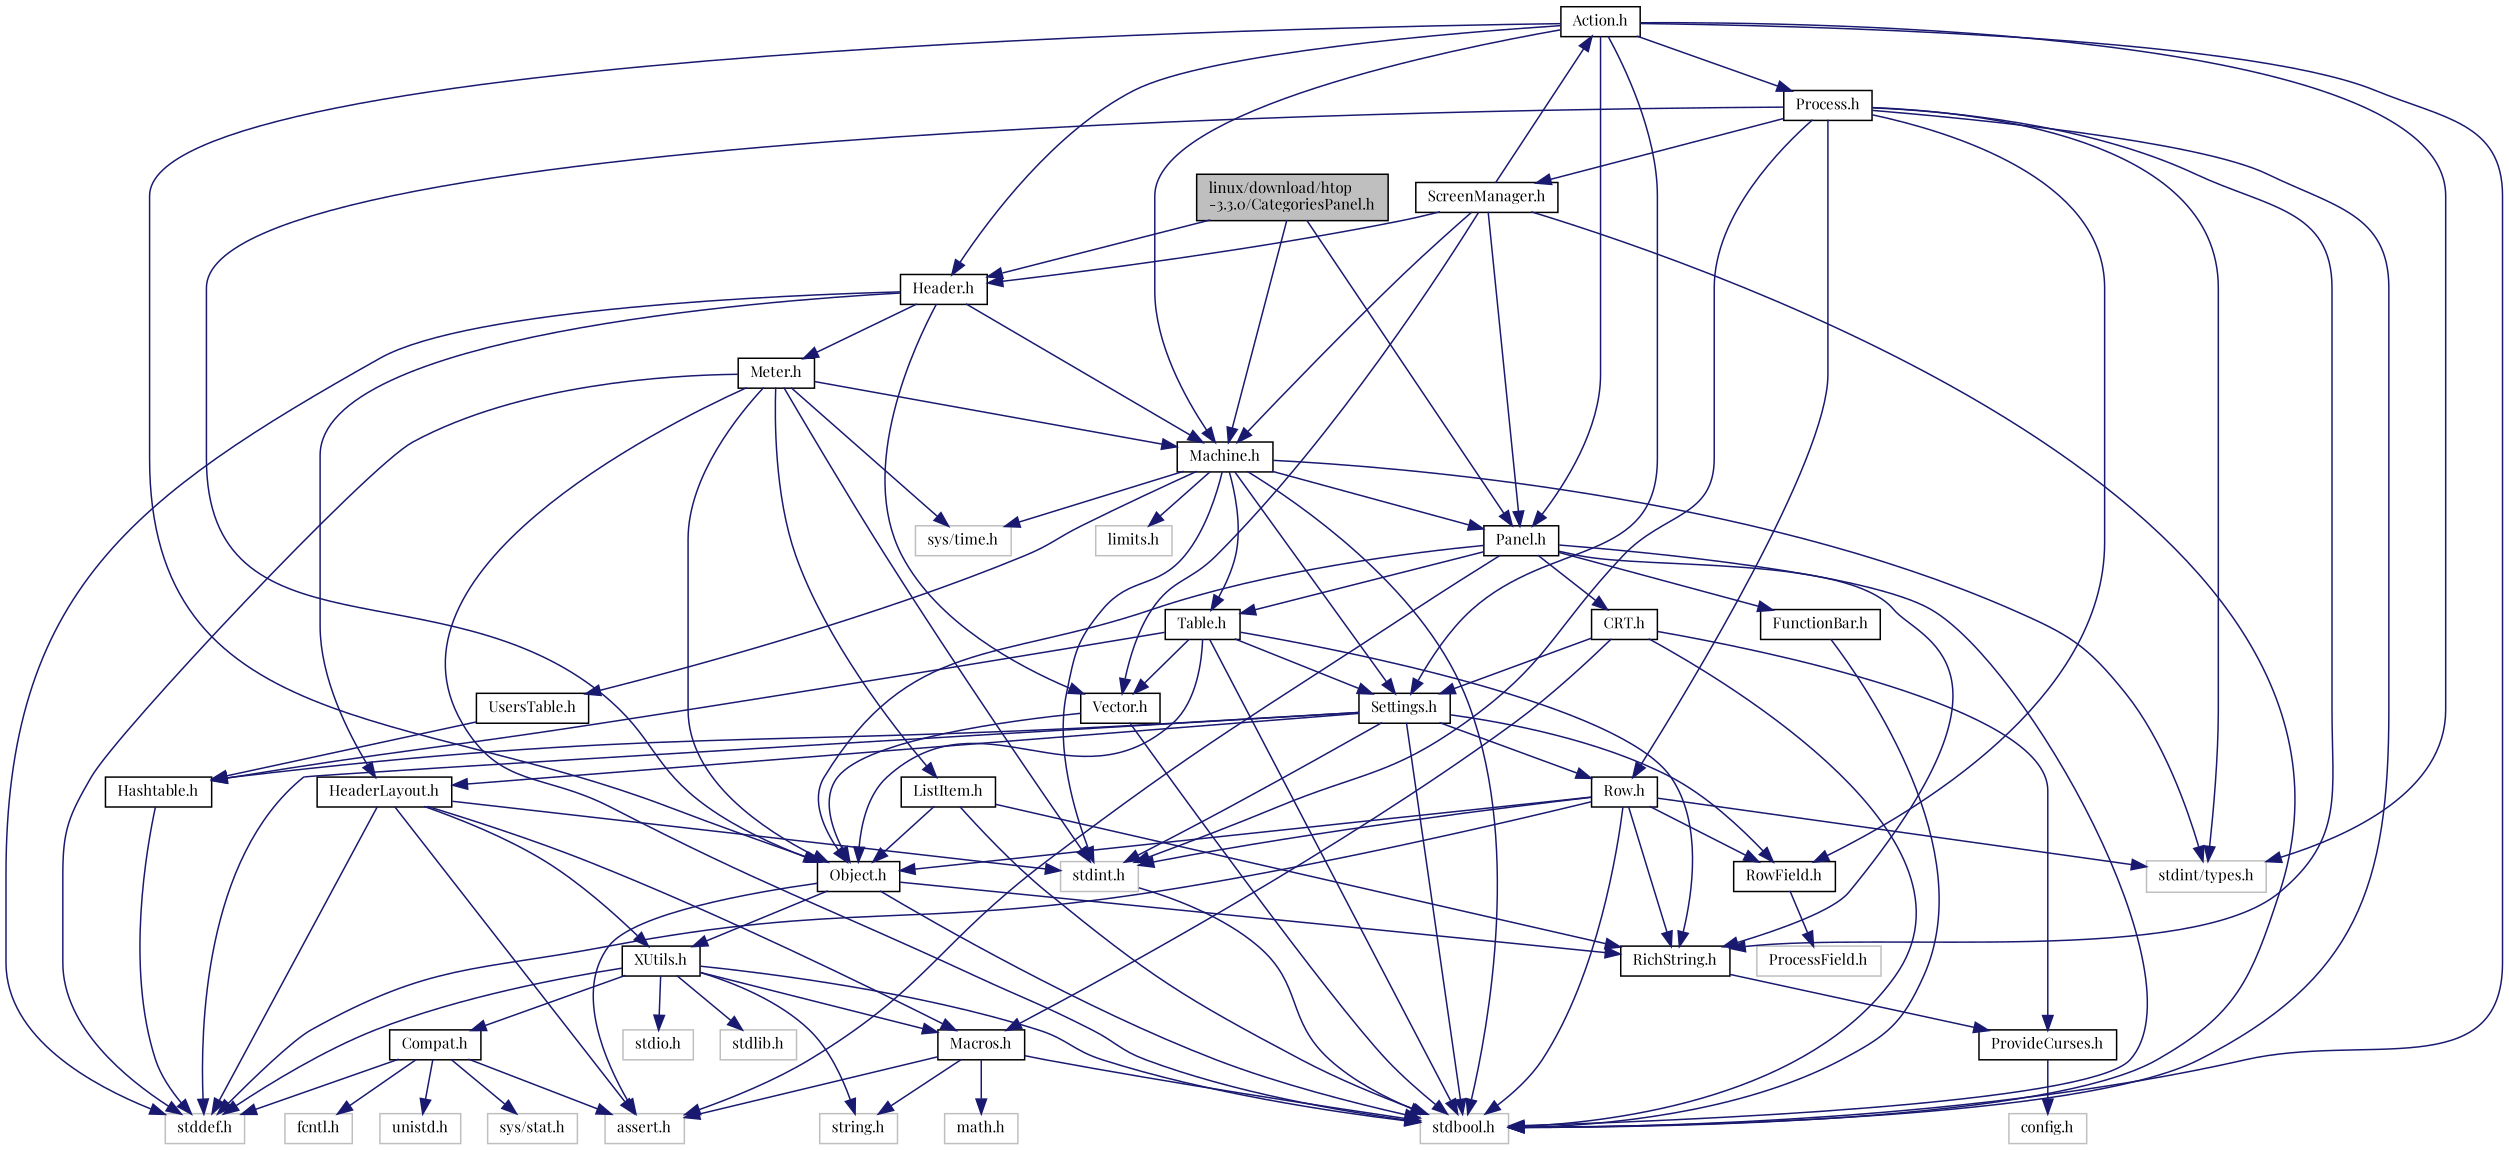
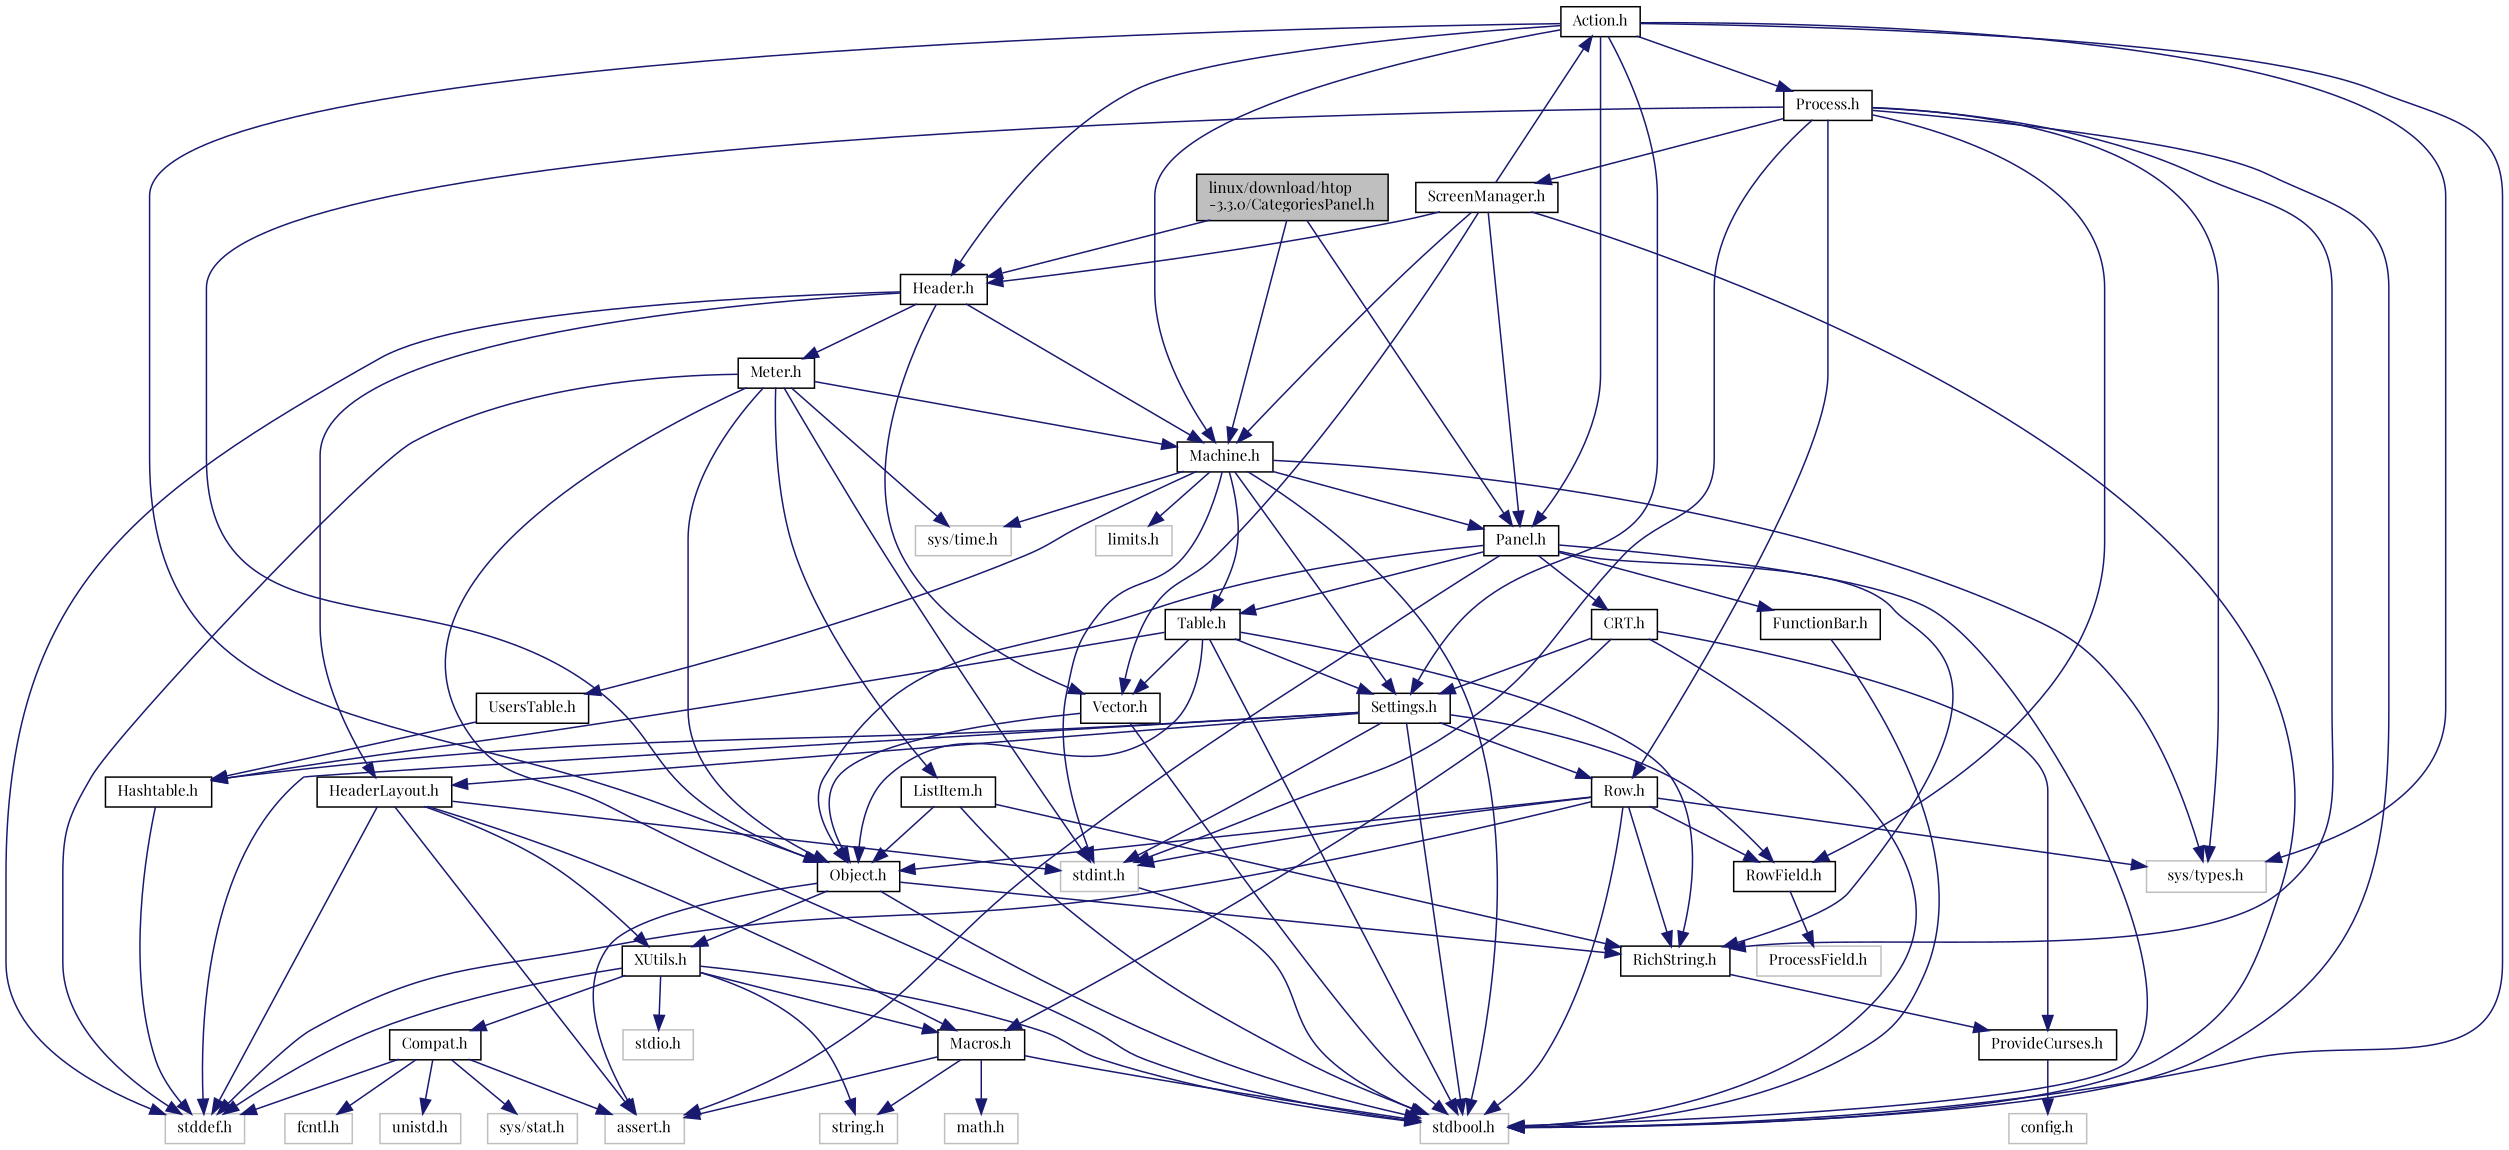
  digraph {
    fontname="Playfair Display"
    node [color=black fillcolor=white fontname="Playfair Display" fontsize=10 shape=record style=filled]
    edge [color=midnightblue fontname="Playfair Display" fontsize=10 labelfontname=Helvetica labelfontsize=10 style=solid]
    n1 [fillcolor=grey75 fontcolor=black height=0.2 label="linux/download/htop\l-3.3.0/CategoriesPanel.h" width=0.4]
    n2 [height=0.2 label="Header.h" width=0.4]
    n3 [height=0.2 label="Machine.h" width=0.4]
    n4 [height=0.2 label="Panel.h" width=0.4]
    n5 [color=grey75 height=0.2 label="stddef.h" width=0.4]
    n6 [height=0.2 label="HeaderLayout.h" width=0.4]
    n7 [height=0.2 label="Vector.h" width=0.4]
    n8 [height=0.2 label="Meter.h" width=0.4]
    n9 [color=grey75 height=0.2 label="stdint.h" width=0.4]
    n10 [color=grey75 height=0.2 label="stdbool.h" width=0.4]
    n11 [color=grey75 height=0.2 label="limits.h" width=0.4]
    n12 [color=grey75 height=0.2 label="sys/time.h" width=0.4]
-   n13 [color=grey75 height=0.2 label="stdint/types.h" width=0.4]
+   n13 [color=grey75 height=0.2 label="sys/types.h" width=0.4]
    n14 [height=0.2 label="Settings.h" width=0.4]
    n15 [height=0.2 label="Table.h" width=0.4]
    n16 [height=0.2 label="UsersTable.h" width=0.4]
    n17 [color=grey75 height=0.2 label="assert.h" width=0.4]
    n18 [height=0.2 label="CRT.h" width=0.4]
    n19 [height=0.2 label="Object.h" width=0.4]
    n20 [height=0.2 label="RichString.h" width=0.4]
    n21 [height=0.2 label="FunctionBar.h" width=0.4]
    n22 [height=0.2 label="ScreenManager.h" width=0.4]
    n23 [height=0.2 label="Action.h" width=0.4]
    n24 [height=0.2 label="Macros.h" width=0.4]
    n25 [height=0.2 label="XUtils.h" width=0.4]
    n26 [height=0.2 label="ListItem.h" width=0.4]
    n27 [color=grey75 height=0.2 label="math.h" width=0.4]
    n28 [color=grey75 height=0.2 label="string.h" width=0.4]
    n29 [color=grey75 height=0.2 label="stdio.h" width=0.4]
-   n30 [color=grey75 height=0.2 label="stdlib.h" width=0.4]
    n31 [height=0.2 label="Compat.h" width=0.4]
    n32 [color=grey75 height=0.2 label="fcntl.h" width=0.4]
    n33 [color=grey75 height=0.2 label="unistd.h" width=0.4]
    n34 [color=grey75 height=0.2 label="sys/stat.h" width=0.4]
    n35 [height=0.2 label="Hashtable.h" width=0.4]
    n36 [height=0.2 label="Row.h" width=0.4]
    n37 [height=0.2 label="RowField.h" width=0.4]
    n38 [height=0.2 label="ProvideCurses.h" width=0.4]
    n39 [color=grey75 height=0.2 label="config.h" width=0.4]
    n40 [color=grey75 height=0.2 label="ProcessField.h" width=0.4]
    n41 [height=0.2 label="Process.h" width=0.4]
    n1 -> n2
    n1 -> n3
    n1 -> n4
    n2 -> n3
    n2 -> n5
    n2 -> n6
    n2 -> n7
    n2 -> n8
    n3 -> n4
    n3 -> n9
    n3 -> n10
    n3 -> n11
    n3 -> n12
    n3 -> n13
    n3 -> n14
    n3 -> n15
    n3 -> n16
    n4 -> n10
    n4 -> n15
    n4 -> n17
    n4 -> n18
    n4 -> n19
    n4 -> n20
    n4 -> n21
    n6 -> n5
    n6 -> n9
    n6 -> n17
    n6 -> n24
    n6 -> n25
    n7 -> n10
    n7 -> n19
    n8 -> n3
    n8 -> n5
    n8 -> n9
    n8 -> n10
    n8 -> n12
    n8 -> n19
    n8 -> n26
    n9 -> n10
    n14 -> n5
    n14 -> n6
    n14 -> n9
    n14 -> n10
    n14 -> n35
    n14 -> n36
    n14 -> n37
    n15 -> n7
    n15 -> n10
    n15 -> n14
    n15 -> n19
    n15 -> n20
    n15 -> n35
    n16 -> n35
    n18 -> n10
    n18 -> n14
    n18 -> n24
    n18 -> n38
    n19 -> n10
    n19 -> n17
    n19 -> n20
    n19 -> n25
    n20 -> n38
    n21 -> n10
    n22 -> n2
    n22 -> n3
    n22 -> n4
    n22 -> n7
    n22 -> n10
    n22 -> n23
    n23 -> n2
    n23 -> n3
    n23 -> n4
    n23 -> n10
    n23 -> n13
    n23 -> n14
    n23 -> n19
    n23 -> n41
    n24 -> n10
    n24 -> n17
    n24 -> n27
    n24 -> n28
    n25 -> n5
    n25 -> n10
    n25 -> n24
    n25 -> n28
    n25 -> n29
-   n25 -> n30
    n25 -> n31
    n26 -> n10
    n26 -> n19
    n26 -> n20
    n31 -> n5
    n31 -> n17
    n31 -> n32
    n31 -> n33
    n31 -> n34
    n35 -> n5
    n36 -> n5
    n36 -> n9
    n36 -> n10
    n36 -> n13
    n36 -> n19
    n36 -> n20
    n36 -> n37
    n37 -> n40
    n38 -> n39
    n41 -> n9
    n41 -> n10
    n41 -> n13
    n41 -> n19
    n41 -> n20
    n41 -> n22
    n41 -> n36
    n41 -> n37
  }
